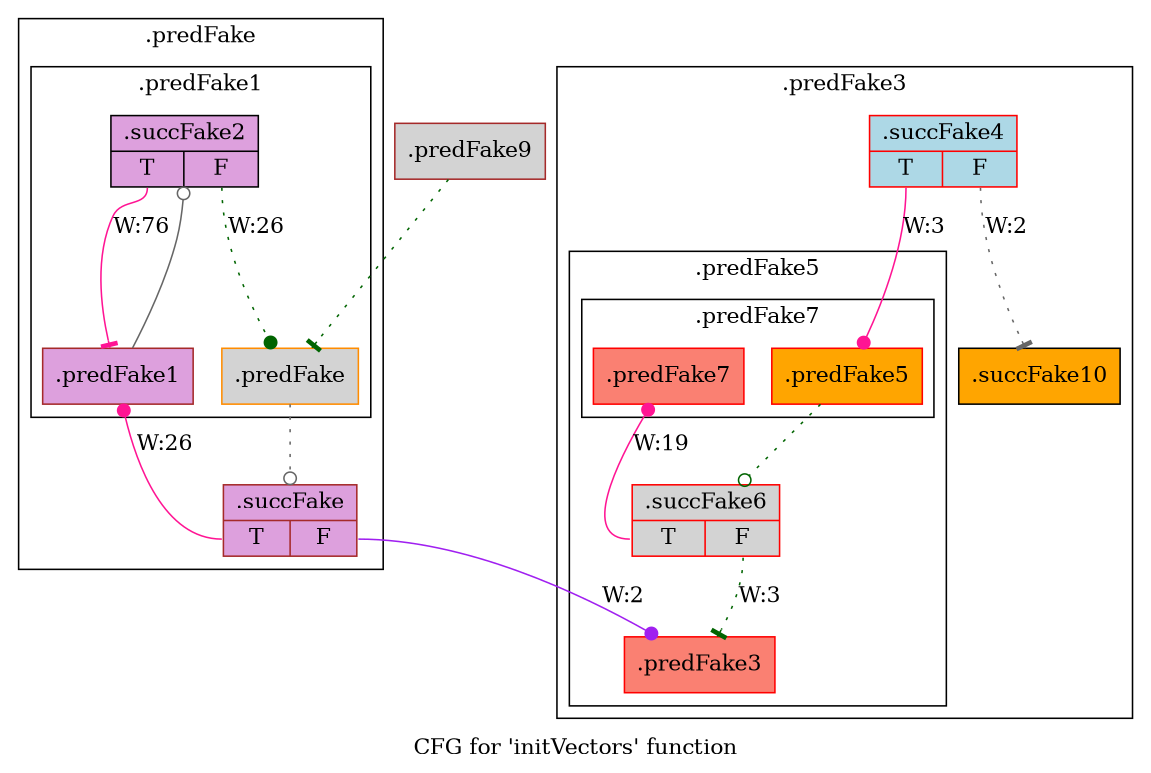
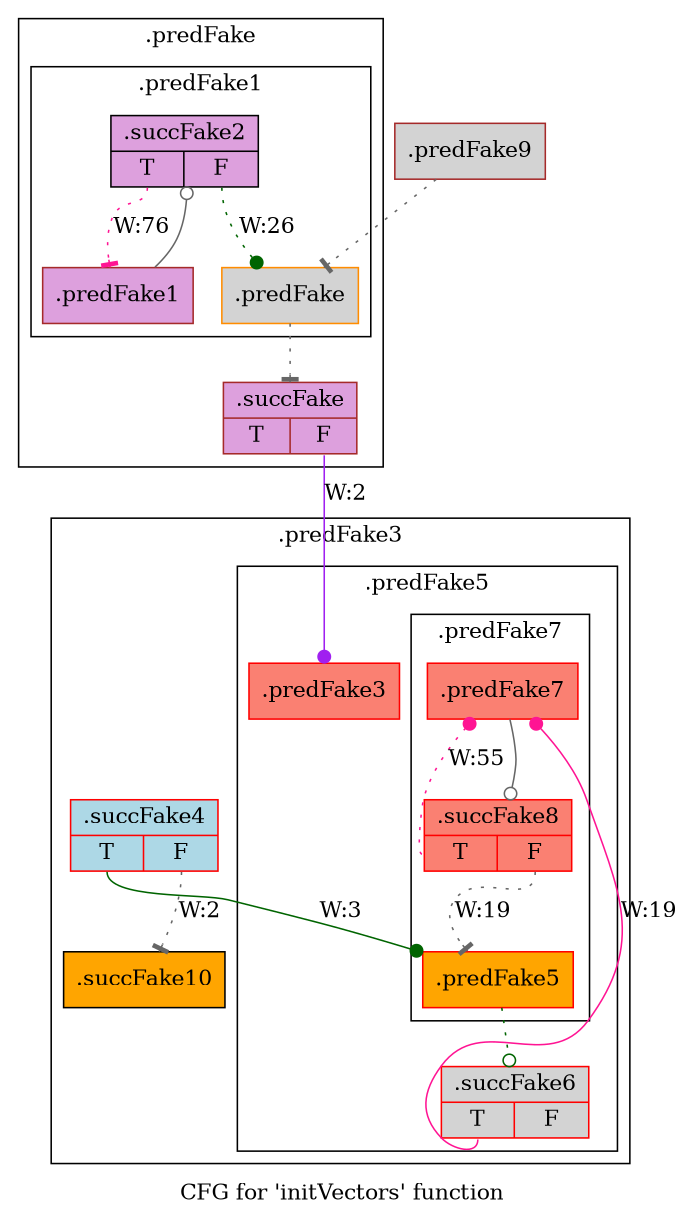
  digraph {
    label="CFG for 'initVectors' function"
    node [color=red filename="../../../../../Sources/conv/tb_conv.cpp" fillcolor=salmon linenumber=88 shape=record style=filled]
    edge [arrowhead=dot color=gray40 execusionnum=1 filename="../../../../../Sources/conv/tb_conv.cpp" style=dotted]
    n1 [label="{.predFake7}"]
+   n2 [label="{.succFake8|{<s0>T|<s1>F}}"]
    n3 [fillcolor=orange label="{.predFake5}" linenumber=87]
    n4 [fillcolor=lightgrey label="{.succFake6|{<s0>T|<s1>F}}" linenumber=87]
    n5 [label="{.predFake3}" linenumber=86]
    n6 [color=black fillcolor=orange label="{.succFake10}" linenumber=97]
    n7 [fillcolor=lightblue label="{.succFake4|{<s0>T|<s1>F}}" linenumber=86]
    n8 [color=darkorange fillcolor=lightgrey label="{.predFake}" linenumber=74]
    n9 [color=brown fillcolor=plum label="{.predFake1}" linenumber=75]
    n10 [color=black fillcolor=plum label="{.succFake2|{<s0>T|<s1>F}}" linenumber=75]
    n11 [color=brown fillcolor=plum label="{.succFake|{<s0>T|<s1>F}}" linenumber=74]
    n12 [color=brown fillcolor=lightgrey label="{.predFake9}" filename="" linenumber=""]
    subgraph cluster_1 {
      invocationtime=2
      label=".predFake3"
      tripcount=2
      n6
      n7
      subgraph cluster_2 {
        invocationtime=3
        label=".predFake5"
        tripcount=18
        n4
        n5
        subgraph cluster_3 {
          invocationtime=19
          label=".predFake7"
          tripcount=54
          n1
+         n2
          n3
        }
      }
    }
    subgraph cluster_4 {
      invocationtime=1
      label=".predFake"
      tripcount=25
      n11
      subgraph cluster_5 {
        invocationtime=26
        label=".predFake1"
        tripcount=75
        n8
        n9
        n10
      }
    }
+   n1 -> n2 [arrowhead=odot execusionnum=72 style=solid]
+   n2 -> n1 [color=deeppink execusionnum=54 label="W:55" tailport=s0]
+   n2 -> n3 [arrowhead=tee execusionnum=18 label="W:19" tailport=s1]
    n3 -> n4 [arrowhead=odot color=darkgreen execusionnum=20]
    n4 -> n1 [color=deeppink execusionnum=18 label="W:19" style=solid tailport=s0]
-   n4 -> n5 [arrowhead=tee color=darkgreen execusionnum=2 label="W:3" tailport=s1]
-   n7 -> n3 [color=deeppink execusionnum=2 label="W:3" style=solid tailport=s0]
+   n7 -> n3 [color=darkgreen execusionnum=2 label="W:3" style=solid tailport=s0]
    n7 -> n6 [arrowhead=tee label="W:2" tailport=s1]
-   n8 -> n11 [arrowhead=odot execusionnum=26]
+   n8 -> n11 [arrowhead=tee execusionnum=26]
    n9 -> n10 [arrowhead=odot execusionnum=100 style=solid]
    n10 -> n8 [color=darkgreen execusionnum=25 label="W:26" tailport=s1]
-   n10 -> n9 [arrowhead=tee color=deeppink execusionnum=75 label="W:76" style=solid tailport=s0]
+   n10 -> n9 [arrowhead=tee color=deeppink execusionnum=75 label="W:76" tailport=s0]
    n11 -> n5 [color=purple label="W:2" style=solid tailport=s1]
-   n11 -> n9 [color=deeppink execusionnum=25 label="W:26" style=solid tailport=s0]
-   n12 -> n8 [arrowhead=tee color=darkgreen]
+   n12 -> n8 [arrowhead=tee]
  }
